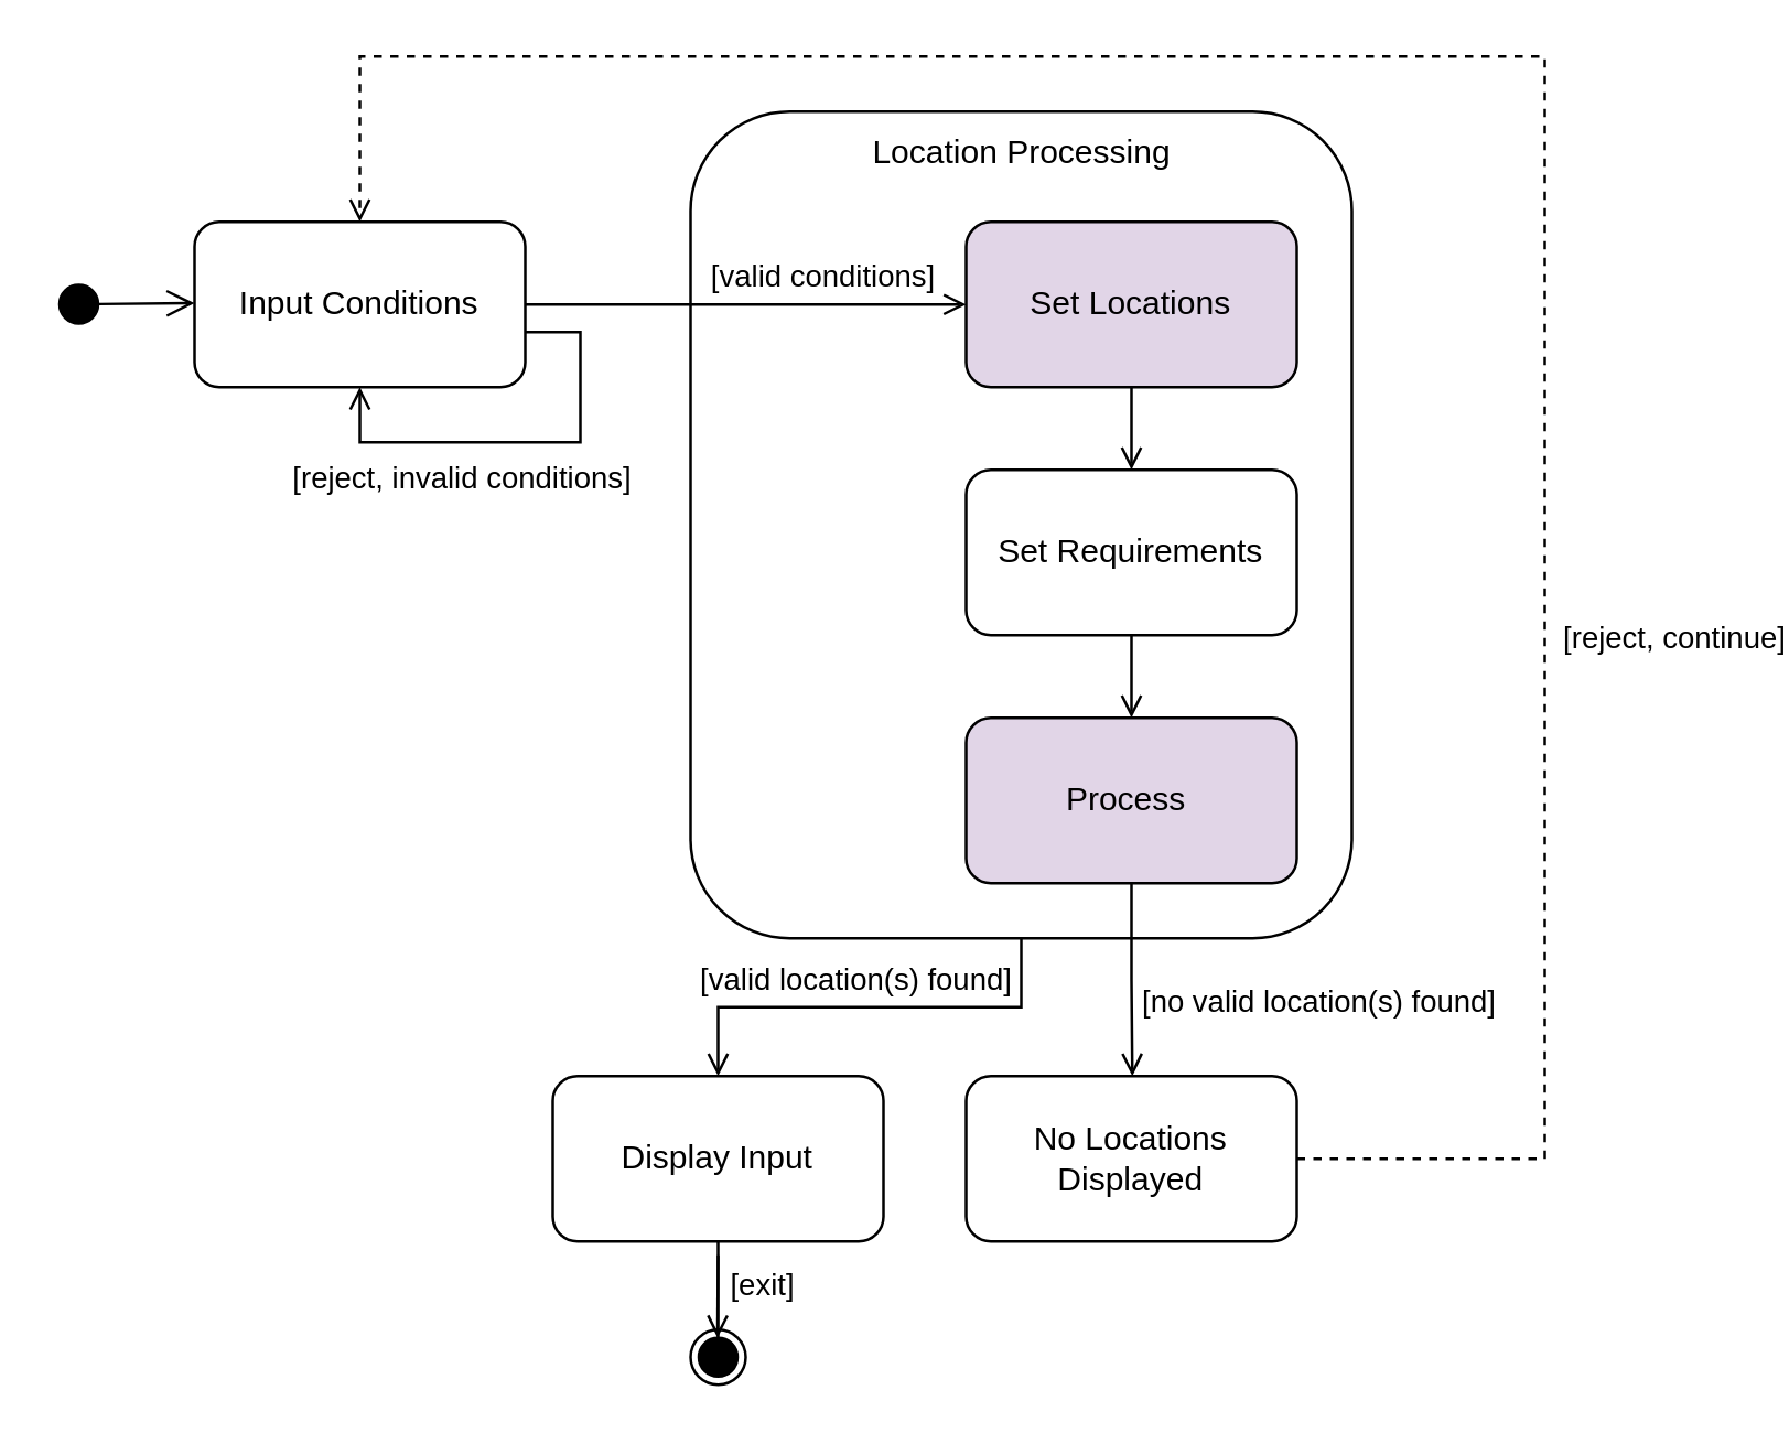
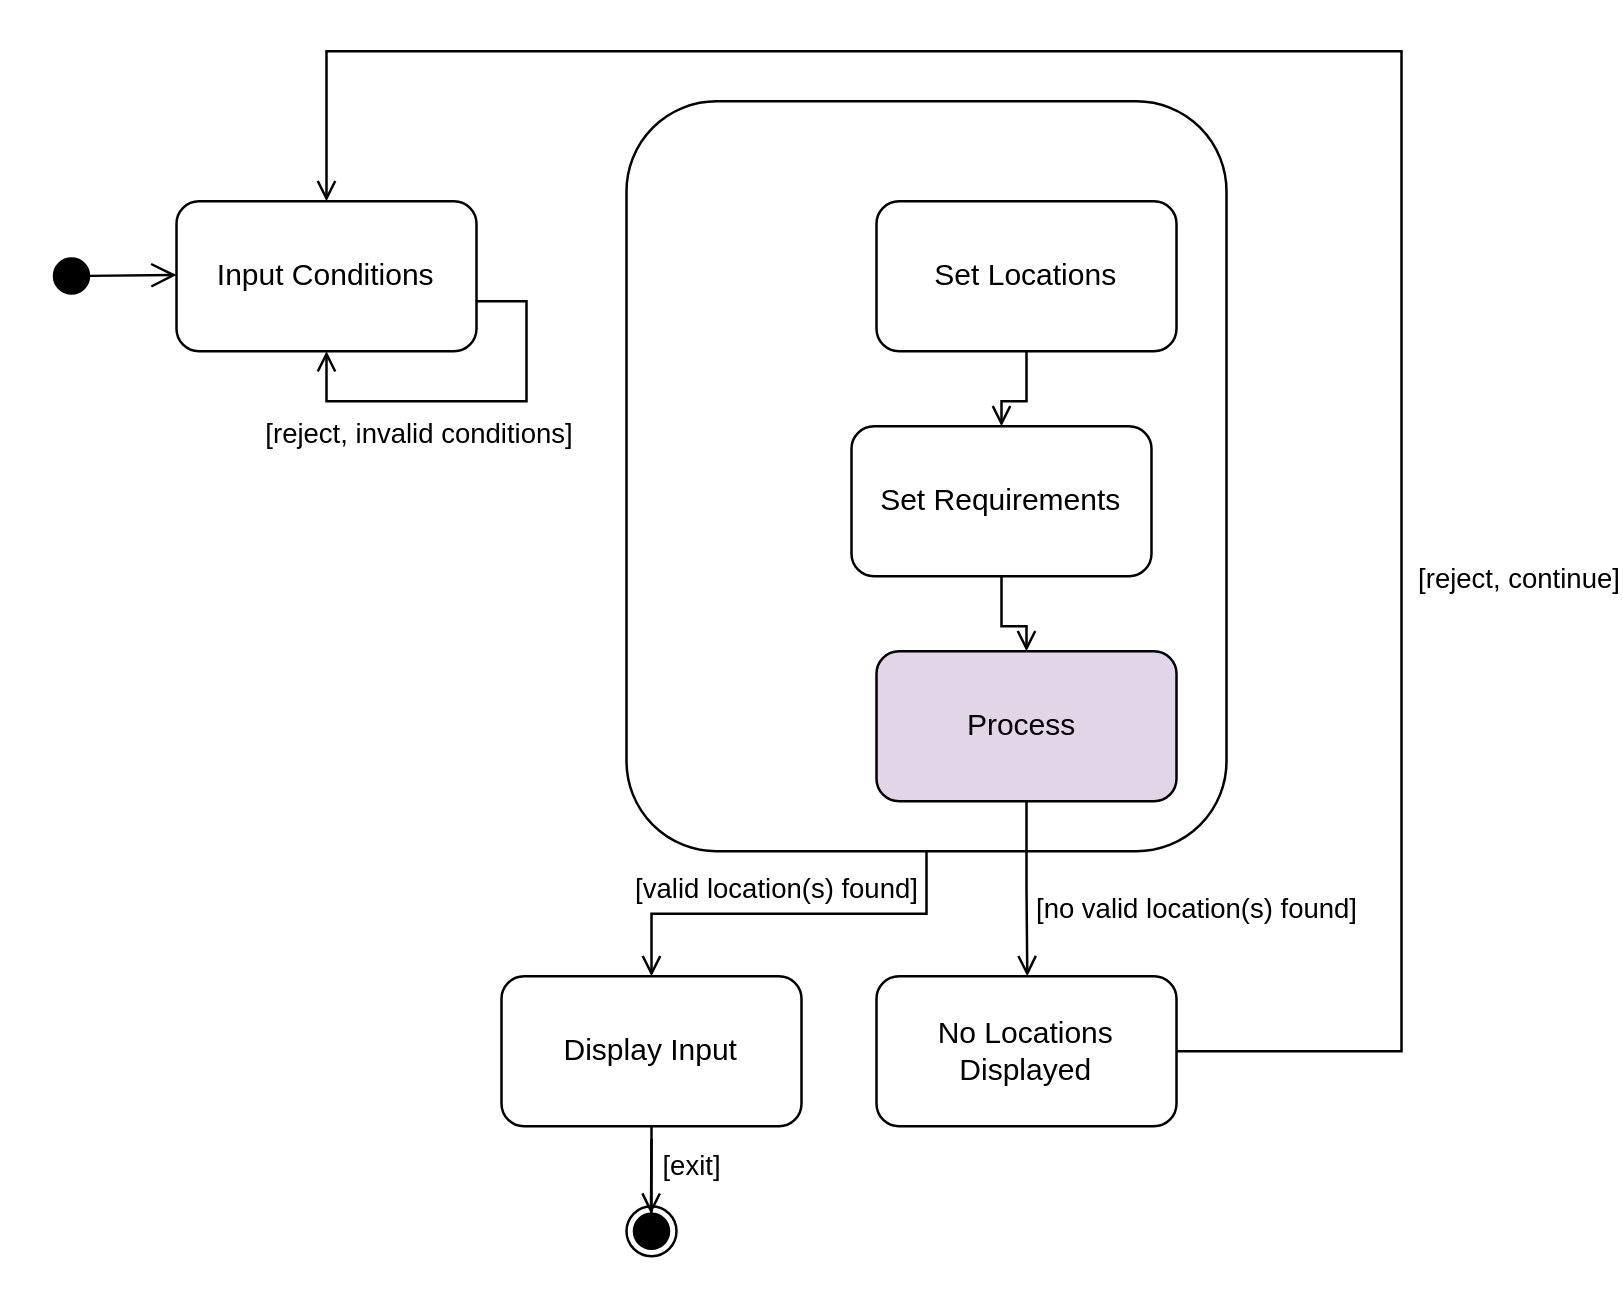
  <mxCell id="0" />
  <mxCell id="1" parent="0" />
  <mxCell id="2" value="" style="verticalLabelPosition=bottom;verticalAlign=top;html=1;shape=mxgraph.flowchart.on-page_reference;" vertex="1" parent="1"><mxGeometry x="250" y="482" width="20" height="20" as="geometry" /></mxCell>
  <mxCell id="3" style="edgeStyle=orthogonalEdgeStyle;rounded=0;orthogonalLoop=1;jettySize=auto;html=1;entryX=0.5;entryY=0;entryDx=0;entryDy=0;endArrow=open;endFill=0;" edge="1" parent="1" source="5" target="22"><mxGeometry relative="1" as="geometry" /></mxCell>
  <mxCell id="4" value="[valid location(s) found]" style="edgeLabel;html=1;align=center;verticalAlign=middle;resizable=0;points=[];" vertex="1" connectable="0" parent="3"><mxGeometry x="0.059" y="-1" relative="1" as="geometry"><mxPoint x="-1" y="-10" as="offset" /></mxGeometry></mxCell>
  <mxCell id="5" value="" style="rounded=1;whiteSpace=wrap;html=1;" vertex="1" parent="1"><mxGeometry x="250" y="40" width="240" height="300" as="geometry" /></mxCell>
- <mxCell id="6" style="edgeStyle=orthogonalEdgeStyle;rounded=0;orthogonalLoop=1;jettySize=auto;html=1;exitX=1;exitY=0.5;exitDx=0;exitDy=0;entryX=0;entryY=0.5;entryDx=0;entryDy=0;endArrow=open;endFill=0;" edge="1" parent="1" source="8" target="10"><mxGeometry relative="1" as="geometry" /></mxCell>
- <mxCell id="7" value="[valid conditions]" style="edgeLabel;html=1;align=center;verticalAlign=middle;resizable=0;points=[];" vertex="1" connectable="0" parent="6"><mxGeometry x="0.093" y="4" relative="1" as="geometry"><mxPoint x="20" y="-7" as="offset" /></mxGeometry></mxCell>
  <mxCell id="8" value="Input Conditions" style="rounded=1;whiteSpace=wrap;html=1;" vertex="1" parent="1"><mxGeometry x="70" y="80" width="120" height="60" as="geometry" /></mxCell>
  <mxCell id="9" style="edgeStyle=orthogonalEdgeStyle;rounded=0;orthogonalLoop=1;jettySize=auto;html=1;exitX=0.5;exitY=1;exitDx=0;exitDy=0;endArrow=open;endFill=0;" edge="1" parent="1" source="10" target="12"><mxGeometry relative="1" as="geometry" /></mxCell>
- <mxCell id="10" value="Set Locations" style="rounded=1;whiteSpace=wrap;html=1;fillColor=#e1d5e7;" vertex="1" parent="1"><mxGeometry x="350" y="80" width="120" height="60" as="geometry" /></mxCell>
+ <mxCell id="10" value="Set Locations" style="rounded=1;whiteSpace=wrap;html=1;" vertex="1" parent="1"><mxGeometry x="350" y="80" width="120" height="60" as="geometry" /></mxCell>
  <mxCell id="11" value="" style="edgeStyle=orthogonalEdgeStyle;rounded=0;orthogonalLoop=1;jettySize=auto;html=1;endArrow=open;endFill=0;" edge="1" parent="1" source="12" target="16"><mxGeometry relative="1" as="geometry" /></mxCell>
- <mxCell id="12" value="Set Requirements" style="rounded=1;whiteSpace=wrap;html=1;" vertex="1" parent="1"><mxGeometry x="350" y="170" width="120" height="60" as="geometry" /></mxCell>
+ <mxCell id="12" value="Set Requirements" style="rounded=1;whiteSpace=wrap;html=1;" vertex="1" parent="1"><mxGeometry x="340" y="170" width="120" height="60" as="geometry" /></mxCell>
  <mxCell id="13" value="" style="html=1;verticalAlign=bottom;startArrow=circle;startFill=1;endArrow=open;startSize=6;endSize=8;curved=0;rounded=0;" edge="1" parent="1"><mxGeometry width="80" relative="1" as="geometry"><mxPoint x="20" y="110" as="sourcePoint" /><mxPoint x="70" y="109.5" as="targetPoint" /></mxGeometry></mxCell>
  <mxCell id="14" style="edgeStyle=orthogonalEdgeStyle;rounded=0;orthogonalLoop=1;jettySize=auto;html=1;exitX=0.5;exitY=1;exitDx=0;exitDy=0;endArrow=open;endFill=0;" edge="1" parent="1" source="16"><mxGeometry relative="1" as="geometry"><mxPoint x="410.316" y="390" as="targetPoint" /></mxGeometry></mxCell>
  <mxCell id="15" value="[no valid location(s) found]" style="edgeLabel;html=1;align=center;verticalAlign=middle;resizable=0;points=[];" vertex="1" connectable="0" parent="14"><mxGeometry x="-0.075" y="2" relative="1" as="geometry"><mxPoint x="65" y="9" as="offset" /></mxGeometry></mxCell>
  <mxCell id="16" value="Process&amp;nbsp;" style="rounded=1;whiteSpace=wrap;html=1;fillColor=#e1d5e7;" vertex="1" parent="1"><mxGeometry x="350" y="260" width="120" height="60" as="geometry" /></mxCell>
- <mxCell id="17" value="Location Processing" style="text;html=1;align=center;verticalAlign=middle;resizable=0;points=[];autosize=1;strokeColor=none;fillColor=none;" vertex="1" parent="1"><mxGeometry x="305" y="40" width="130" height="30" as="geometry" /></mxCell>
- <mxCell id="18" style="edgeStyle=orthogonalEdgeStyle;rounded=0;orthogonalLoop=1;jettySize=auto;html=1;entryX=0.5;entryY=0;entryDx=0;entryDy=0;endArrow=open;endFill=0;dashed=1;" edge="1" parent="1" source="20" target="8"><mxGeometry relative="1" as="geometry"><Array as="points"><mxPoint x="560" y="420" /><mxPoint x="560" y="20" /><mxPoint x="130" y="20" /></Array></mxGeometry></mxCell>
+ <mxCell id="18" style="edgeStyle=orthogonalEdgeStyle;rounded=0;orthogonalLoop=1;jettySize=auto;html=1;entryX=0.5;entryY=0;entryDx=0;entryDy=0;endArrow=open;endFill=0;" edge="1" parent="1" source="20" target="8"><mxGeometry relative="1" as="geometry"><Array as="points"><mxPoint x="560" y="420" /><mxPoint x="560" y="20" /><mxPoint x="130" y="20" /></Array></mxGeometry></mxCell>
  <mxCell id="19" value="[reject, continue]" style="edgeLabel;html=1;align=center;verticalAlign=middle;resizable=0;points=[];" vertex="1" connectable="0" parent="18"><mxGeometry x="0.116" y="-2" relative="1" as="geometry"><mxPoint x="103" y="212" as="offset" /></mxGeometry></mxCell>
  <mxCell id="20" value="No Locations Displayed" style="rounded=1;whiteSpace=wrap;html=1;" vertex="1" parent="1"><mxGeometry x="350" y="390" width="120" height="60" as="geometry" /></mxCell>
  <mxCell id="21" style="edgeStyle=orthogonalEdgeStyle;rounded=0;orthogonalLoop=1;jettySize=auto;html=1;exitX=0.5;exitY=1;exitDx=0;exitDy=0;endArrow=open;endFill=0;" edge="1" parent="1"><mxGeometry relative="1" as="geometry"><mxPoint x="259.789" y="485" as="targetPoint" /><mxPoint x="260" y="455" as="sourcePoint" /></mxGeometry></mxCell>
  <mxCell id="22" value="Display Input" style="rounded=1;whiteSpace=wrap;html=1;" vertex="1" parent="1"><mxGeometry x="200" y="390" width="120" height="60" as="geometry" /></mxCell>
  <mxCell id="23" value="" style="html=1;verticalAlign=bottom;startArrow=circle;startFill=1;endArrow=none;startSize=6;endSize=8;curved=0;rounded=0;entryX=0.5;entryY=1;entryDx=0;entryDy=0;endFill=0;" edge="1" parent="1" target="22"><mxGeometry width="80" relative="1" as="geometry"><mxPoint x="260" y="500" as="sourcePoint" /><mxPoint x="310" y="520" as="targetPoint" /></mxGeometry></mxCell>
  <mxCell id="24" value="[exit]" style="edgeLabel;html=1;align=center;verticalAlign=middle;resizable=0;points=[];" vertex="1" connectable="0" parent="23"><mxGeometry x="0.407" y="3" relative="1" as="geometry"><mxPoint x="18" as="offset" /></mxGeometry></mxCell>
  <mxCell id="25" style="edgeStyle=orthogonalEdgeStyle;rounded=0;orthogonalLoop=1;jettySize=auto;html=1;entryX=0.5;entryY=1;entryDx=0;entryDy=0;endArrow=open;endFill=0;" edge="1" parent="1" source="8" target="8"><mxGeometry relative="1" as="geometry"><Array as="points"><mxPoint x="210" y="120" /><mxPoint x="210" y="160" /><mxPoint x="130" y="160" /></Array></mxGeometry></mxCell>
  <mxCell id="26" value="[reject, invalid conditions]" style="edgeLabel;html=1;align=center;verticalAlign=middle;resizable=0;points=[];" vertex="1" connectable="0" parent="25"><mxGeometry x="0.192" y="11" relative="1" as="geometry"><mxPoint x="-9" y="1" as="offset" /></mxGeometry></mxCell>
